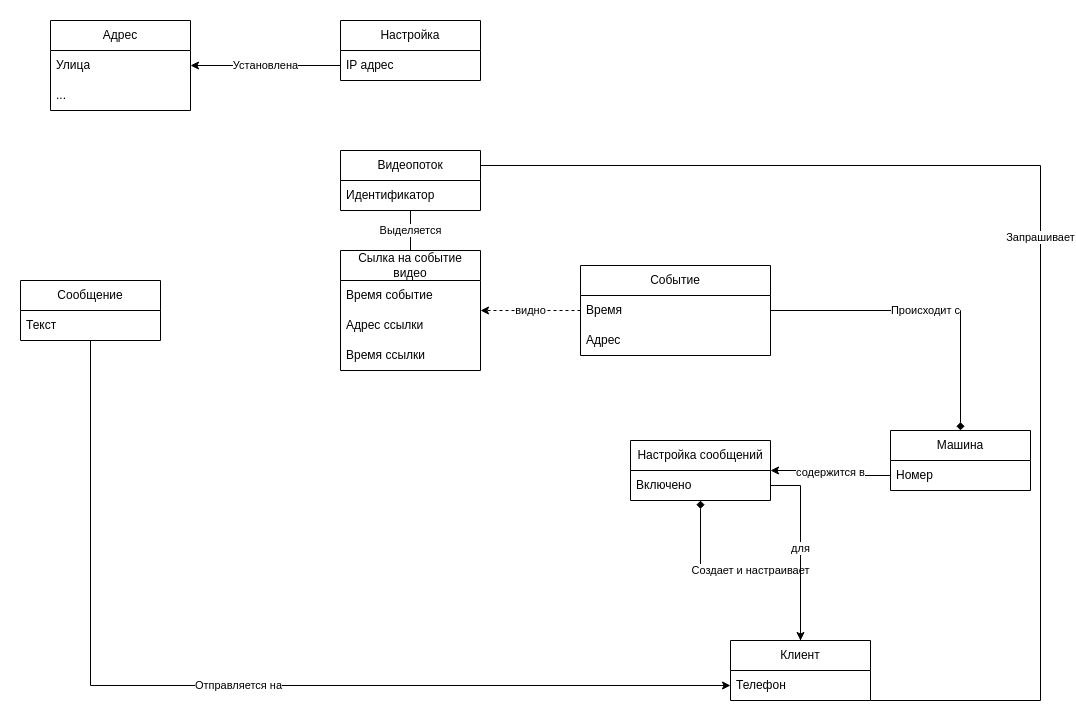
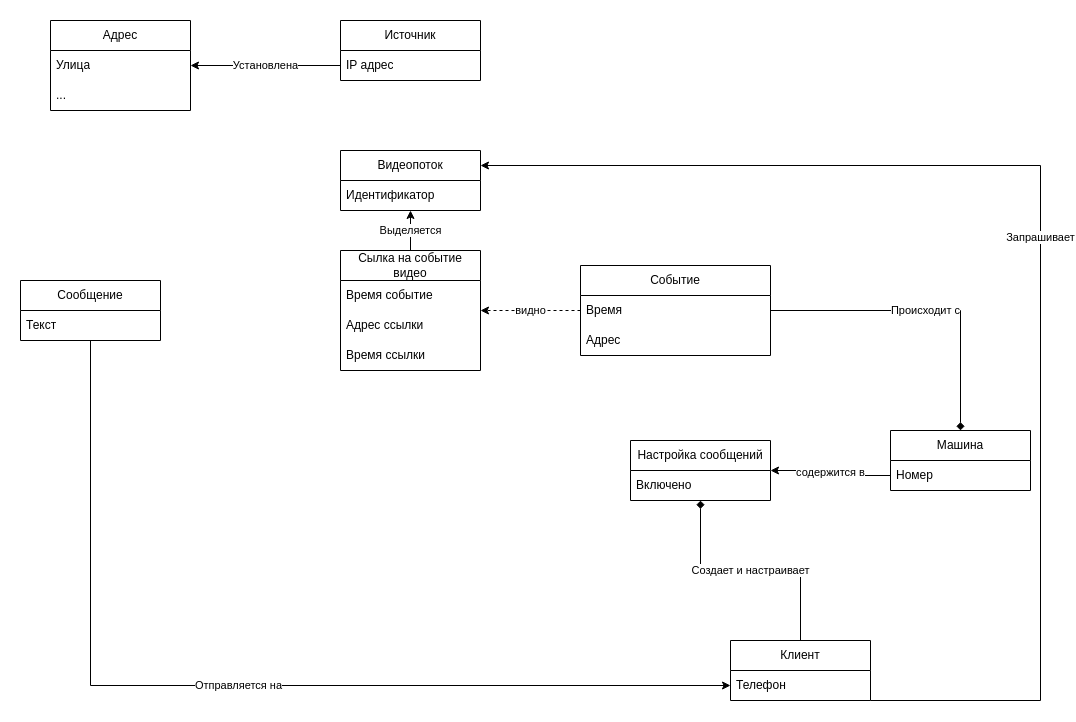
  <mxCell id="0" />
  <mxCell id="1" parent="0" />
  <mxCell id="2" value="Машина" style="swimlane;fontStyle=0;childLayout=stackLayout;horizontal=1;startSize=30;horizontalStack=0;resizeParent=1;resizeParentMax=0;resizeLast=0;collapsible=1;marginBottom=0;whiteSpace=wrap;html=1;" parent="1" vertex="1"><mxGeometry x="890" y="430" width="140" height="60" as="geometry" /></mxCell>
  <mxCell id="3" value="Номер" style="text;strokeColor=none;fillColor=none;align=left;verticalAlign=middle;spacingLeft=4;spacingRight=4;overflow=hidden;points=[[0,0.5],[1,0.5]];portConstraint=eastwest;rotatable=0;whiteSpace=wrap;html=1;" parent="2" vertex="1"><mxGeometry y="30" width="140" height="30" as="geometry" /></mxCell>
  <mxCell id="4" value="Создает и настраивает" style="edgeStyle=orthogonalEdgeStyle;rounded=0;orthogonalLoop=1;jettySize=auto;html=1;endArrow=diamond;" parent="1" source="5" target="29" edge="1"><mxGeometry relative="1" as="geometry" /></mxCell>
  <mxCell id="5" value="Клиент" style="swimlane;fontStyle=0;childLayout=stackLayout;horizontal=1;startSize=30;horizontalStack=0;resizeParent=1;resizeParentMax=0;resizeLast=0;collapsible=1;marginBottom=0;whiteSpace=wrap;html=1;" parent="1" vertex="1"><mxGeometry x="730" y="640" width="140" height="60" as="geometry" /></mxCell>
  <mxCell id="6" value="Телефон" style="text;strokeColor=none;fillColor=none;align=left;verticalAlign=middle;spacingLeft=4;spacingRight=4;overflow=hidden;points=[[0,0.5],[1,0.5]];portConstraint=eastwest;rotatable=0;whiteSpace=wrap;html=1;" parent="5" vertex="1"><mxGeometry y="30" width="140" height="30" as="geometry" /></mxCell>
  <mxCell id="7" value="Отправляется на" style="edgeStyle=orthogonalEdgeStyle;rounded=0;orthogonalLoop=1;jettySize=auto;html=1;" parent="1" source="8" target="6" edge="1"><mxGeometry relative="1" as="geometry" /></mxCell>
  <mxCell id="8" value="Сообщение" style="swimlane;fontStyle=0;childLayout=stackLayout;horizontal=1;startSize=30;horizontalStack=0;resizeParent=1;resizeParentMax=0;resizeLast=0;collapsible=1;marginBottom=0;whiteSpace=wrap;html=1;" parent="1" vertex="1"><mxGeometry x="20" y="280" width="140" height="60" as="geometry" /></mxCell>
  <mxCell id="9" value="Текст" style="text;strokeColor=none;fillColor=none;align=left;verticalAlign=middle;spacingLeft=4;spacingRight=4;overflow=hidden;points=[[0,0.5],[1,0.5]];portConstraint=eastwest;rotatable=0;whiteSpace=wrap;html=1;" parent="8" vertex="1"><mxGeometry y="30" width="140" height="30" as="geometry" /></mxCell>
  <mxCell id="10" value="Происходит с" style="edgeStyle=orthogonalEdgeStyle;rounded=0;orthogonalLoop=1;jettySize=auto;html=1;endArrow=diamond;" parent="1" source="12" target="2" edge="1"><mxGeometry relative="1" as="geometry" /></mxCell>
  <mxCell id="11" value="видно" style="edgeStyle=orthogonalEdgeStyle;rounded=0;orthogonalLoop=1;jettySize=auto;html=1;dashed=1;" parent="1" source="12" target="16" edge="1"><mxGeometry relative="1" as="geometry" /></mxCell>
  <mxCell id="12" value="Событие" style="swimlane;fontStyle=0;childLayout=stackLayout;horizontal=1;startSize=30;horizontalStack=0;resizeParent=1;resizeParentMax=0;resizeLast=0;collapsible=1;marginBottom=0;whiteSpace=wrap;html=1;" parent="1" vertex="1"><mxGeometry x="580" y="265" width="190" height="90" as="geometry" /></mxCell>
  <mxCell id="13" value="Время" style="text;strokeColor=none;fillColor=none;align=left;verticalAlign=middle;spacingLeft=4;spacingRight=4;overflow=hidden;points=[[0,0.5],[1,0.5]];portConstraint=eastwest;rotatable=0;whiteSpace=wrap;html=1;" parent="12" vertex="1"><mxGeometry y="30" width="190" height="30" as="geometry" /></mxCell>
  <mxCell id="14" value="Адрес" style="text;strokeColor=none;fillColor=none;align=left;verticalAlign=middle;spacingLeft=4;spacingRight=4;overflow=hidden;points=[[0,0.5],[1,0.5]];portConstraint=eastwest;rotatable=0;whiteSpace=wrap;html=1;" parent="12" vertex="1"><mxGeometry y="60" width="190" height="30" as="geometry" /></mxCell>
- <mxCell id="15" value="Выделяется" style="edgeStyle=orthogonalEdgeStyle;rounded=0;orthogonalLoop=1;jettySize=auto;html=1;endArrow=none;" parent="1" source="16" target="23" edge="1"><mxGeometry relative="1" as="geometry" /></mxCell>
+ <mxCell id="15" value="Выделяется" style="edgeStyle=orthogonalEdgeStyle;rounded=0;orthogonalLoop=1;jettySize=auto;html=1;" parent="1" source="16" target="23" edge="1"><mxGeometry relative="1" as="geometry" /></mxCell>
  <mxCell id="16" value="Сылка на событие видео" style="swimlane;fontStyle=0;childLayout=stackLayout;horizontal=1;startSize=30;horizontalStack=0;resizeParent=1;resizeParentMax=0;resizeLast=0;collapsible=1;marginBottom=0;whiteSpace=wrap;html=1;" parent="1" vertex="1"><mxGeometry x="340" y="250" width="140" height="120" as="geometry" /></mxCell>
  <mxCell id="17" value="Время событие" style="text;strokeColor=none;fillColor=none;align=left;verticalAlign=middle;spacingLeft=4;spacingRight=4;overflow=hidden;points=[[0,0.5],[1,0.5]];portConstraint=eastwest;rotatable=0;whiteSpace=wrap;html=1;" parent="16" vertex="1"><mxGeometry y="30" width="140" height="30" as="geometry" /></mxCell>
  <mxCell id="18" value="Адрес ссылки" style="text;strokeColor=none;fillColor=none;align=left;verticalAlign=middle;spacingLeft=4;spacingRight=4;overflow=hidden;points=[[0,0.5],[1,0.5]];portConstraint=eastwest;rotatable=0;whiteSpace=wrap;html=1;" parent="16" vertex="1"><mxGeometry y="60" width="140" height="30" as="geometry" /></mxCell>
  <mxCell id="19" value="Время ссылки" style="text;strokeColor=none;fillColor=none;align=left;verticalAlign=middle;spacingLeft=4;spacingRight=4;overflow=hidden;points=[[0,0.5],[1,0.5]];portConstraint=eastwest;rotatable=0;whiteSpace=wrap;html=1;" parent="16" vertex="1"><mxGeometry y="90" width="140" height="30" as="geometry" /></mxCell>
  <mxCell id="20" value="Адрес" style="swimlane;fontStyle=0;childLayout=stackLayout;horizontal=1;startSize=30;horizontalStack=0;resizeParent=1;resizeParentMax=0;resizeLast=0;collapsible=1;marginBottom=0;whiteSpace=wrap;html=1;" parent="1" vertex="1"><mxGeometry x="50" y="20" width="140" height="90" as="geometry" /></mxCell>
  <mxCell id="21" value="Улица" style="text;strokeColor=none;fillColor=none;align=left;verticalAlign=middle;spacingLeft=4;spacingRight=4;overflow=hidden;points=[[0,0.5],[1,0.5]];portConstraint=eastwest;rotatable=0;whiteSpace=wrap;html=1;" parent="20" vertex="1"><mxGeometry y="30" width="140" height="30" as="geometry" /></mxCell>
  <mxCell id="22" value="..." style="text;strokeColor=none;fillColor=none;align=left;verticalAlign=middle;spacingLeft=4;spacingRight=4;overflow=hidden;points=[[0,0.5],[1,0.5]];portConstraint=eastwest;rotatable=0;whiteSpace=wrap;html=1;" parent="20" vertex="1"><mxGeometry y="60" width="140" height="30" as="geometry" /></mxCell>
  <mxCell id="23" value="Видеопоток" style="swimlane;fontStyle=0;childLayout=stackLayout;horizontal=1;startSize=30;horizontalStack=0;resizeParent=1;resizeParentMax=0;resizeLast=0;collapsible=1;marginBottom=0;whiteSpace=wrap;html=1;" parent="1" vertex="1"><mxGeometry x="340" y="150" width="140" height="60" as="geometry" /></mxCell>
  <mxCell id="24" value="Идентификатор" style="text;strokeColor=none;fillColor=none;align=left;verticalAlign=middle;spacingLeft=4;spacingRight=4;overflow=hidden;points=[[0,0.5],[1,0.5]];portConstraint=eastwest;rotatable=0;whiteSpace=wrap;html=1;" parent="23" vertex="1"><mxGeometry y="30" width="140" height="30" as="geometry" /></mxCell>
- <mxCell id="25" value="Настройка" style="swimlane;fontStyle=0;childLayout=stackLayout;horizontal=1;startSize=30;horizontalStack=0;resizeParent=1;resizeParentMax=0;resizeLast=0;collapsible=1;marginBottom=0;whiteSpace=wrap;html=1;" parent="1" vertex="1"><mxGeometry x="340" y="20" width="140" height="60" as="geometry" /></mxCell>
+ <mxCell id="25" value="Источник" style="swimlane;fontStyle=0;childLayout=stackLayout;horizontal=1;startSize=30;horizontalStack=0;resizeParent=1;resizeParentMax=0;resizeLast=0;collapsible=1;marginBottom=0;whiteSpace=wrap;html=1;" parent="1" vertex="1"><mxGeometry x="340" y="20" width="140" height="60" as="geometry" /></mxCell>
  <mxCell id="26" value="IP адрес" style="text;strokeColor=none;fillColor=none;align=left;verticalAlign=middle;spacingLeft=4;spacingRight=4;overflow=hidden;points=[[0,0.5],[1,0.5]];portConstraint=eastwest;rotatable=0;whiteSpace=wrap;html=1;" parent="25" vertex="1"><mxGeometry y="30" width="140" height="30" as="geometry" /></mxCell>
  <mxCell id="27" value="Установлена" style="edgeStyle=orthogonalEdgeStyle;rounded=0;orthogonalLoop=1;jettySize=auto;html=1;" parent="1" source="26" target="20" edge="1"><mxGeometry relative="1" as="geometry" /></mxCell>
- <mxCell id="28" value="Запрашивает" style="edgeStyle=orthogonalEdgeStyle;rounded=0;orthogonalLoop=1;jettySize=auto;html=1;entryX=1;entryY=0.25;entryDx=0;entryDy=0;endArrow=none;" parent="1" source="6" target="23" edge="1"><mxGeometry relative="1" as="geometry"><Array as="points"><mxPoint x="1040" y="700" /><mxPoint x="1040" y="165" /></Array></mxGeometry></mxCell>
+ <mxCell id="28" value="Запрашивает" style="edgeStyle=orthogonalEdgeStyle;rounded=0;orthogonalLoop=1;jettySize=auto;html=1;entryX=1;entryY=0.25;entryDx=0;entryDy=0;" parent="1" source="6" target="23" edge="1"><mxGeometry relative="1" as="geometry"><Array as="points"><mxPoint x="1040" y="700" /><mxPoint x="1040" y="165" /></Array></mxGeometry></mxCell>
  <mxCell id="29" value="Настройка сообщений" style="swimlane;fontStyle=0;childLayout=stackLayout;horizontal=1;startSize=30;horizontalStack=0;resizeParent=1;resizeParentMax=0;resizeLast=0;collapsible=1;marginBottom=0;whiteSpace=wrap;html=1;" parent="1" vertex="1"><mxGeometry x="630" y="440" width="140" height="60" as="geometry" /></mxCell>
  <mxCell id="30" value="Включено" style="text;strokeColor=none;fillColor=none;align=left;verticalAlign=middle;spacingLeft=4;spacingRight=4;overflow=hidden;points=[[0,0.5],[1,0.5]];portConstraint=eastwest;rotatable=0;whiteSpace=wrap;html=1;" parent="29" vertex="1"><mxGeometry y="30" width="140" height="30" as="geometry" /></mxCell>
  <mxCell id="31" value="содержится в" style="edgeStyle=orthogonalEdgeStyle;rounded=0;orthogonalLoop=1;jettySize=auto;html=1;" parent="1" source="3" target="29" edge="1"><mxGeometry relative="1" as="geometry" /></mxCell>
- <mxCell id="32" value="для" style="edgeStyle=orthogonalEdgeStyle;rounded=0;orthogonalLoop=1;jettySize=auto;html=1;" parent="1" source="30" target="5" edge="1"><mxGeometry relative="1" as="geometry" /></mxCell>
